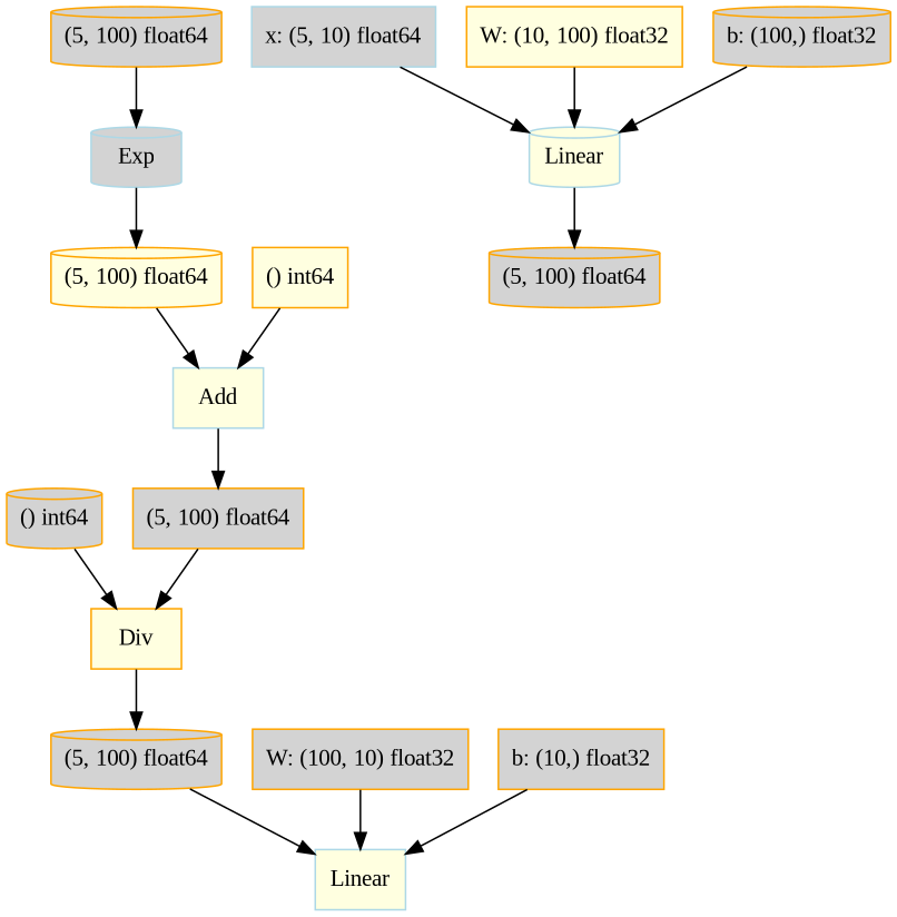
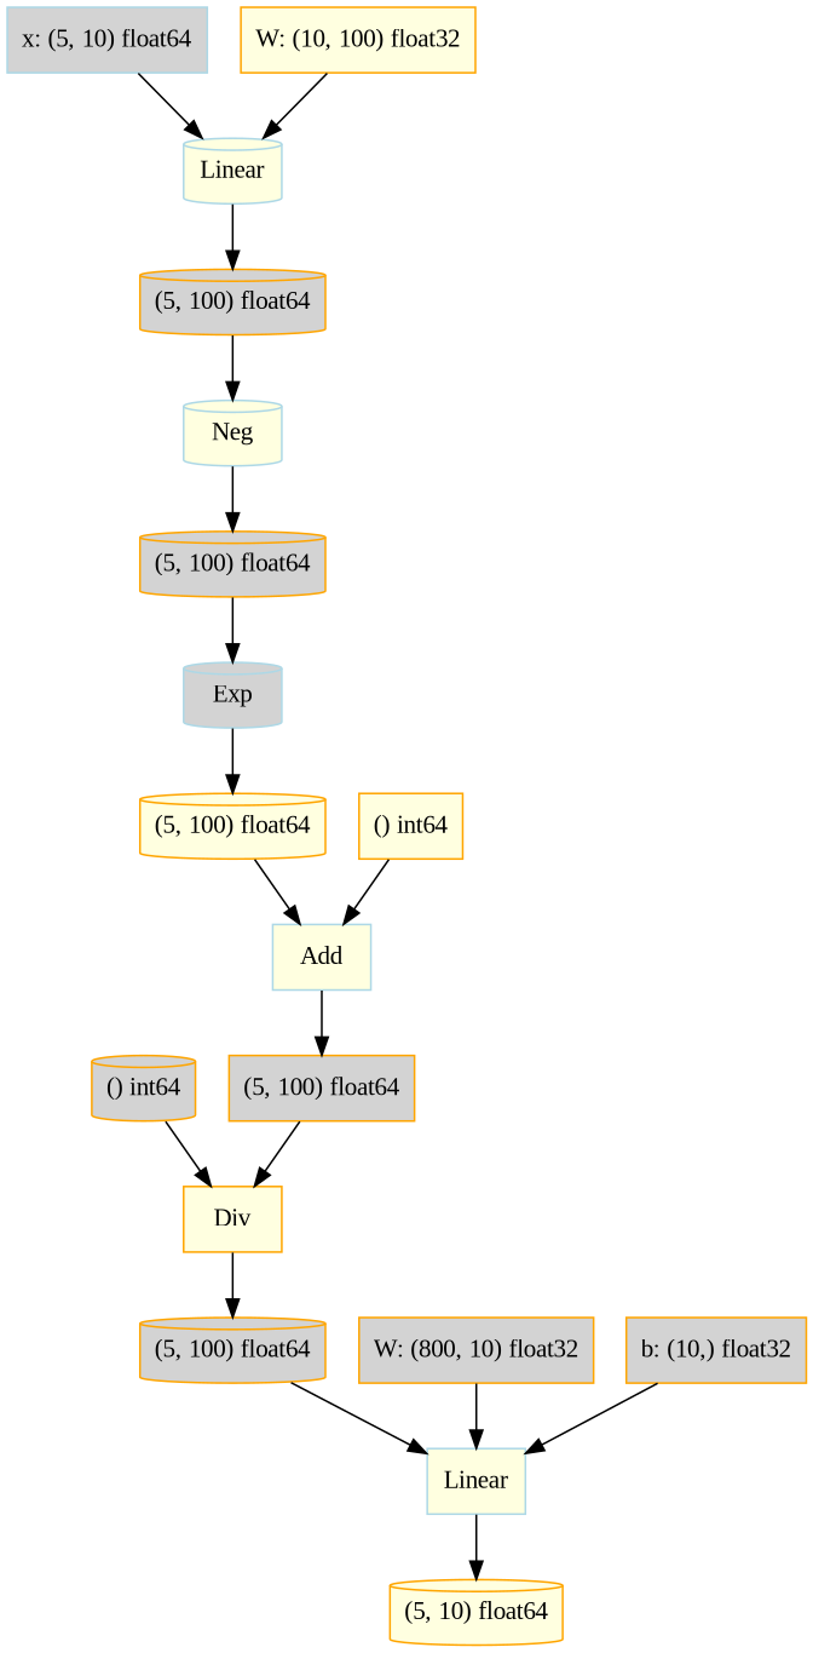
  digraph {
    fontname="Liberation Serif"
    node [color=orange fillcolor=lightgrey fontname="Liberation Serif" shape=cylinder style=filled]
    edge [fontname="Liberation Serif"]
+   n1 [fillcolor=lightyellow label="(5, 10) float64"]
    n2 [color=lightblue fillcolor=lightyellow label=Linear shape=box]
    n3 [label="(5, 100) float64"]
-   n4 [label="W: (100, 10) float32" shape=box]
+   n4 [label="W: (800, 10) float32" shape=box]
    n5 [label="b: (10,) float32" shape=box]
    n6 [fillcolor=lightyellow label=Div shape=box]
    n7 [label="() int64"]
    n8 [label="(5, 100) float64" shape=box]
    n9 [color=lightblue fillcolor=lightyellow label=Add shape=box]
    n10 [fillcolor=lightyellow label="(5, 100) float64"]
    n11 [fillcolor=lightyellow label="() int64" shape=box]
    n12 [color=lightblue label=Exp]
    n13 [label="(5, 100) float64"]
+   n14 [color=lightblue fillcolor=lightyellow label=Neg]
    n15 [label="(5, 100) float64"]
    n16 [color=lightblue fillcolor=lightyellow label=Linear]
    n17 [color=lightblue label="x: (5, 10) float64" shape=box]
    n18 [fillcolor=lightyellow label="W: (10, 100) float32" shape=box]
-   n19 [label="b: (100,) float32"]
+   n2 -> n1
    n3 -> n2
    n4 -> n2
    n5 -> n2
    n6 -> n3
    n7 -> n6
    n8 -> n6
    n9 -> n8
    n10 -> n9
    n11 -> n9
    n12 -> n10
    n13 -> n12
+   n14 -> n13
+   n15 -> n14
    n16 -> n15
    n17 -> n16
    n18 -> n16
-   n19 -> n16
  }
